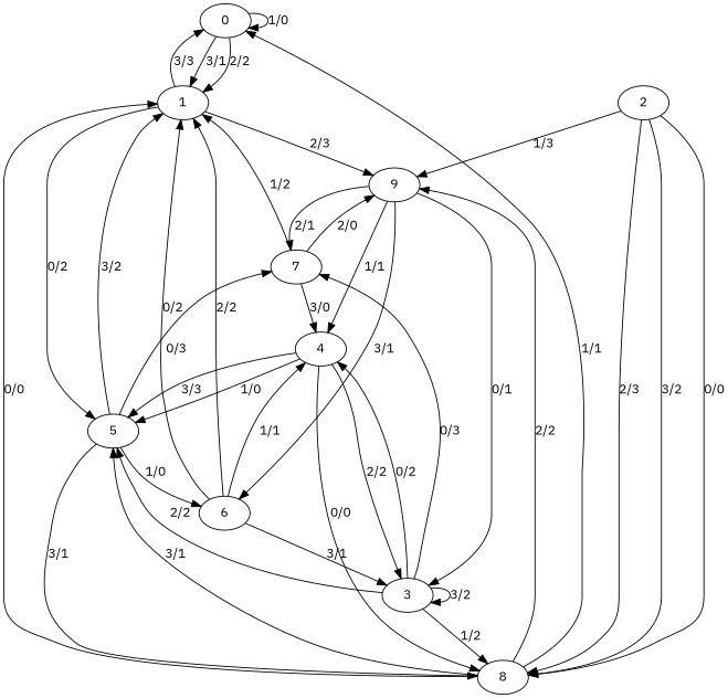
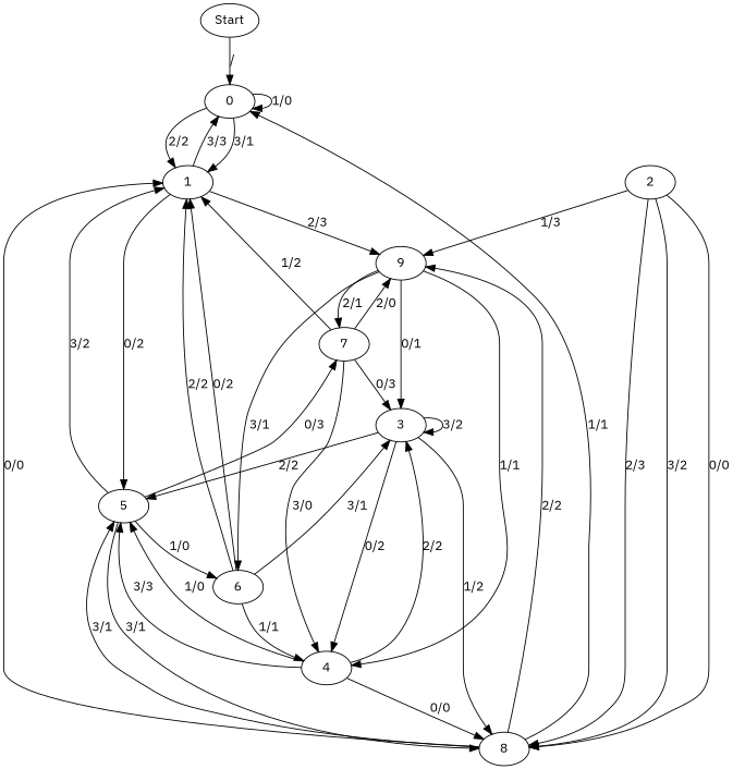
  digraph {
    fontname="IBM Plex Sans"
    node [fontname="IBM Plex Sans"]
    edge [fontname="IBM Plex Sans"]
+   Start
    0
    1
    5
    9
    7
    4
    3
    8
    6
    2
+   Start -> 0 [label="/"]
    0 -> 0 [label="1/0"]
    0 -> 1 [label="3/1"]
    0 -> 1 [label="2/2"]
    1 -> 0 [label="3/3"]
    1 -> 5 [label="0/2"]
    1 -> 9 [label="2/3"]
    5 -> 1 [label="3/2"]
    5 -> 7 [label="0/3"]
    5 -> 8 [label="3/1"]
    5 -> 6 [label="1/0"]
    9 -> 7 [label="2/1"]
    9 -> 4 [label="1/1"]
    9 -> 3 [label="0/1"]
    9 -> 6 [label="3/1"]
    7 -> 1 [label="1/2"]
    7 -> 9 [label="2/0"]
    7 -> 4 [label="3/0"]
-   3 -> 7 [label="0/3"]
+   7 -> 3 [label="0/3"]
    4 -> 5 [label="1/0"]
    4 -> 5 [label="3/3"]
    4 -> 3 [label="2/2"]
    4 -> 8 [label="0/0"]
    3 -> 5 [label="2/2"]
    3 -> 4 [label="0/2"]
    3 -> 3 [label="3/2"]
    3 -> 8 [label="1/2"]
    8 -> 0 [label="1/1"]
    8 -> 1 [label="0/0"]
    8 -> 5 [label="3/1"]
    8 -> 9 [label="2/2"]
    6 -> 1 [label="0/2"]
    6 -> 1 [label="2/2"]
    6 -> 4 [label="1/1"]
    6 -> 3 [label="3/1"]
    2 -> 9 [label="1/3"]
    2 -> 8 [label="2/3"]
    2 -> 8 [label="3/2"]
    2 -> 8 [label="0/0"]
  }
